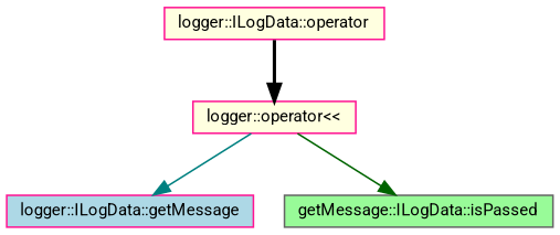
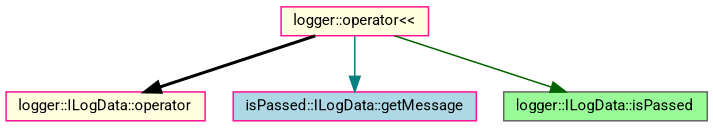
  digraph {
    fontname=Roboto
    rankdir=TB
    node [color=deeppink fillcolor=lightyellow fontname=Roboto fontsize=10 shape=record style=filled]
    edge [fontname=Roboto fontsize=10 labelfontname=Helvetica labelfontsize=10 style=solid]
    n1 [fontcolor=black height=0.2 label="logger::operator\<\<" width=0.4]
    n2 [height=0.2 label="logger::ILogData::operator" width=0.4]
-   n3 [fillcolor=lightblue height=0.2 label="logger::ILogData::getMessage" width=0.4]
-   n4 [color=gray40 fillcolor=palegreen height=0.2 label="getMessage::ILogData::isPassed" width=0.4]
-   n2 -> n1 [color=black style=bold]
+   n3 [fillcolor=lightblue height=0.2 label="isPassed::ILogData::getMessage" width=0.4]
+   n4 [color=gray40 fillcolor=palegreen height=0.2 label="logger::ILogData::isPassed" width=0.4]
+   n1 -> n2 [color=black style=bold]
    n1 -> n3 [color=teal]
    n1 -> n4 [color=darkgreen]
  }
